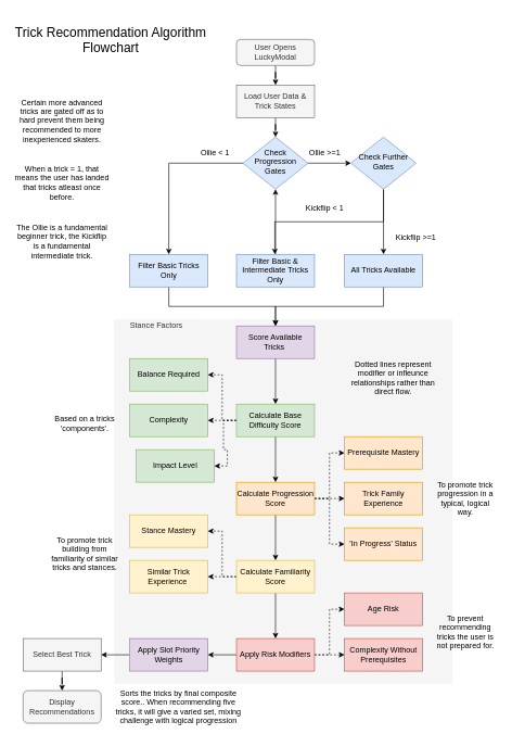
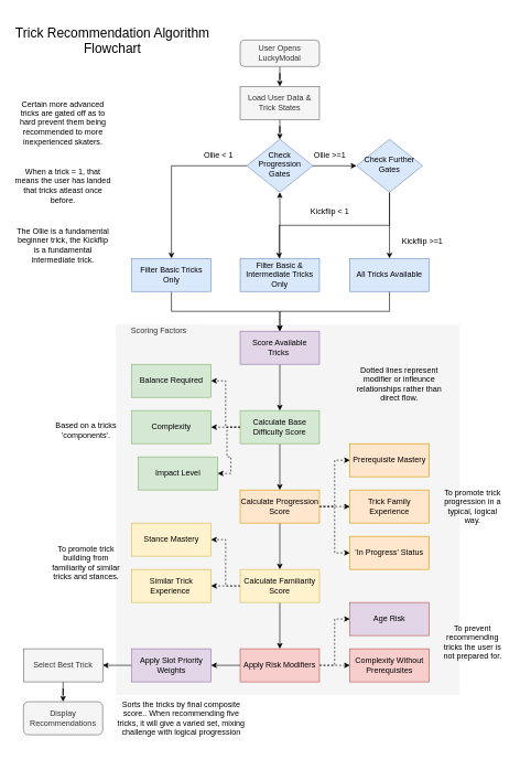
  <mxCell id="0" />
  <mxCell id="1" parent="0" />
  <mxCell id="2" value="" style="rounded=0;whiteSpace=wrap;html=1;strokeColor=none;fillColor=#f5f5f5;fontColor=#333333;" vertex="1" parent="1"><mxGeometry x="175" y="490" width="520" height="560" as="geometry" /></mxCell>
  <mxCell id="3" style="edgeStyle=orthogonalEdgeStyle;rounded=0;orthogonalLoop=1;jettySize=auto;html=1;" edge="1" parent="1" source="4" target="9"><mxGeometry relative="1" as="geometry" /></mxCell>
  <mxCell id="4" value="User Opens LuckyModal" style="rounded=1;whiteSpace=wrap;html=1;fontSize=12;glass=0;strokeWidth=1;shadow=0;fillColor=#f5f5f5;strokeColor=#666666;fontColor=#333333;" parent="1" vertex="1"><mxGeometry x="363" y="60" width="120" height="40" as="geometry" /></mxCell>
  <mxCell id="5" style="edgeStyle=orthogonalEdgeStyle;rounded=0;orthogonalLoop=1;jettySize=auto;html=1;" edge="1" parent="1" source="7" target="12"><mxGeometry relative="1" as="geometry" /></mxCell>
  <mxCell id="6" style="edgeStyle=orthogonalEdgeStyle;rounded=0;orthogonalLoop=1;jettySize=auto;html=1;" edge="1" parent="1" source="7" target="21"><mxGeometry relative="1" as="geometry" /></mxCell>
  <mxCell id="7" value="Check Progression Gates" style="rhombus;whiteSpace=wrap;html=1;shadow=0;fontFamily=Helvetica;fontSize=12;align=center;strokeWidth=1;spacing=6;spacingTop=-4;fillColor=#dae8fc;strokeColor=#6c8ebf;" parent="1" vertex="1"><mxGeometry x="373" y="210" width="100" height="80" as="geometry" /></mxCell>
  <mxCell id="8" style="edgeStyle=orthogonalEdgeStyle;rounded=0;orthogonalLoop=1;jettySize=auto;html=1;" edge="1" parent="1" source="9" target="7"><mxGeometry relative="1" as="geometry" /></mxCell>
  <mxCell id="9" value="Load User Data &amp;amp; Trick States" style="rounded=0;whiteSpace=wrap;html=1;fillColor=#f5f5f5;strokeColor=#666666;fontColor=#333333;" vertex="1" parent="1"><mxGeometry x="363" y="130" width="120" height="50" as="geometry" /></mxCell>
  <mxCell id="10" value="Certain more advanced tricks are gated off as to hard prevent them being recommended to more inexperienced skaters." style="text;align=center;verticalAlign=middle;rounded=0;whiteSpace=wrap;" vertex="1" parent="1"><mxGeometry x="20" y="130" width="150" height="110" as="geometry" /></mxCell>
  <mxCell id="11" style="edgeStyle=orthogonalEdgeStyle;rounded=0;orthogonalLoop=1;jettySize=auto;html=1;" edge="1" parent="1" source="12" target="27"><mxGeometry relative="1" as="geometry"><Array as="points"><mxPoint x="259" y="470" /><mxPoint x="423" y="470" /></Array></mxGeometry></mxCell>
  <mxCell id="12" value="Filter Basic Tricks Only" style="rounded=0;whiteSpace=wrap;html=1;fillColor=#dae8fc;strokeColor=#6c8ebf;" vertex="1" parent="1"><mxGeometry x="199" y="390" width="120" height="50" as="geometry" /></mxCell>
  <mxCell id="13" style="edgeStyle=orthogonalEdgeStyle;rounded=0;orthogonalLoop=1;jettySize=auto;html=1;" edge="1" parent="1" source="14" target="7"><mxGeometry relative="1" as="geometry" /></mxCell>
  <mxCell id="14" value="Filter Basic &amp;amp; Intermediate Tricks Only" style="rounded=0;whiteSpace=wrap;html=1;fillColor=#dae8fc;strokeColor=#6c8ebf;" vertex="1" parent="1"><mxGeometry x="363" y="390" width="120" height="50" as="geometry" /></mxCell>
  <mxCell id="15" style="edgeStyle=orthogonalEdgeStyle;rounded=0;orthogonalLoop=1;jettySize=auto;html=1;" edge="1" parent="1" source="16" target="27"><mxGeometry relative="1" as="geometry"><Array as="points"><mxPoint x="589" y="470" /><mxPoint x="423" y="470" /></Array></mxGeometry></mxCell>
  <mxCell id="16" value="All Tricks Available" style="rounded=0;whiteSpace=wrap;html=1;fillColor=#dae8fc;strokeColor=#6c8ebf;" vertex="1" parent="1"><mxGeometry x="529" y="390" width="120" height="50" as="geometry" /></mxCell>
  <mxCell id="17" value="Ollie &lt; 1" style="text;align=center;verticalAlign=middle;rounded=0;whiteSpace=wrap;" vertex="1" parent="1"><mxGeometry x="298" y="220" width="65" height="30" as="geometry" /></mxCell>
  <mxCell id="18" value="Ollie &gt;=1" style="text;align=center;verticalAlign=middle;rounded=0;whiteSpace=wrap;" vertex="1" parent="1"><mxGeometry x="459" y="220" width="80" height="30" as="geometry" /></mxCell>
  <mxCell id="19" style="edgeStyle=orthogonalEdgeStyle;rounded=0;orthogonalLoop=1;jettySize=auto;html=1;" edge="1" parent="1" source="21" target="16"><mxGeometry relative="1" as="geometry" /></mxCell>
  <mxCell id="20" style="edgeStyle=orthogonalEdgeStyle;rounded=0;orthogonalLoop=1;jettySize=auto;html=1;" edge="1" parent="1" source="21" target="14"><mxGeometry relative="1" as="geometry"><Array as="points"><mxPoint x="589" y="340" /><mxPoint x="422" y="340" /></Array></mxGeometry></mxCell>
  <mxCell id="21" value="Check Further Gates" style="rhombus;whiteSpace=wrap;html=1;shadow=0;fontFamily=Helvetica;fontSize=12;align=center;strokeWidth=1;spacing=6;spacingTop=-4;fillColor=#dae8fc;strokeColor=#6c8ebf;" vertex="1" parent="1"><mxGeometry x="539" y="210" width="100" height="80" as="geometry" /></mxCell>
  <mxCell id="22" value="Kickflip &lt; 1" style="text;align=center;verticalAlign=middle;rounded=0;whiteSpace=wrap;" vertex="1" parent="1"><mxGeometry x="459" y="305" width="80" height="30" as="geometry" /></mxCell>
  <mxCell id="23" value="Kickflip &gt;=1" style="text;align=center;verticalAlign=middle;rounded=0;whiteSpace=wrap;" vertex="1" parent="1"><mxGeometry x="599" y="350" width="80" height="30" as="geometry" /></mxCell>
  <mxCell id="24" value="When a trick = 1, that means the user has landed that tricks atleast once before." style="text;align=center;verticalAlign=middle;rounded=0;whiteSpace=wrap;" vertex="1" parent="1"><mxGeometry x="20" y="240" width="150" height="80" as="geometry" /></mxCell>
  <mxCell id="25" value="The Ollie is a fundamental beginner trick, the Kickflip is a fundamental intermediate trick." style="text;align=center;verticalAlign=middle;rounded=0;whiteSpace=wrap;" vertex="1" parent="1"><mxGeometry x="20" y="330" width="150" height="80" as="geometry" /></mxCell>
  <mxCell id="26" style="edgeStyle=orthogonalEdgeStyle;rounded=0;orthogonalLoop=1;jettySize=auto;html=1;" edge="1" parent="1" source="27" target="32"><mxGeometry relative="1" as="geometry" /></mxCell>
  <mxCell id="27" value="Score Available Tricks&amp;nbsp;" style="rounded=0;whiteSpace=wrap;html=1;fillColor=#e1d5e7;strokeColor=#9673a6;" vertex="1" parent="1"><mxGeometry x="363" y="500" width="120" height="50" as="geometry" /></mxCell>
  <mxCell id="28" style="edgeStyle=orthogonalEdgeStyle;rounded=0;orthogonalLoop=1;jettySize=auto;html=1;" edge="1" parent="1" source="32" target="37"><mxGeometry relative="1" as="geometry" /></mxCell>
  <mxCell id="29" style="edgeStyle=orthogonalEdgeStyle;rounded=0;orthogonalLoop=1;jettySize=auto;html=1;entryX=1;entryY=0.5;entryDx=0;entryDy=0;dashed=1;" edge="1" parent="1" source="32" target="47"><mxGeometry relative="1" as="geometry" /></mxCell>
  <mxCell id="30" style="edgeStyle=orthogonalEdgeStyle;rounded=0;orthogonalLoop=1;jettySize=auto;html=1;entryX=1;entryY=0.5;entryDx=0;entryDy=0;dashed=1;" edge="1" parent="1" source="32" target="46"><mxGeometry relative="1" as="geometry" /></mxCell>
  <mxCell id="31" style="edgeStyle=orthogonalEdgeStyle;rounded=0;orthogonalLoop=1;jettySize=auto;html=1;entryX=1;entryY=0.5;entryDx=0;entryDy=0;dashed=1;" edge="1" parent="1" source="32" target="48"><mxGeometry relative="1" as="geometry" /></mxCell>
  <mxCell id="32" value="Calculate Base Difficulty Score" style="rounded=0;whiteSpace=wrap;html=1;fillColor=#d5e8d4;strokeColor=#82b366;" vertex="1" parent="1"><mxGeometry x="363" y="620" width="120" height="50" as="geometry" /></mxCell>
  <mxCell id="33" style="edgeStyle=orthogonalEdgeStyle;rounded=0;orthogonalLoop=1;jettySize=auto;html=1;" edge="1" parent="1" source="37" target="41"><mxGeometry relative="1" as="geometry" /></mxCell>
  <mxCell id="34" style="edgeStyle=orthogonalEdgeStyle;rounded=0;orthogonalLoop=1;jettySize=auto;html=1;dashed=1;" edge="1" parent="1" source="37" target="50"><mxGeometry relative="1" as="geometry" /></mxCell>
  <mxCell id="35" style="edgeStyle=orthogonalEdgeStyle;rounded=0;orthogonalLoop=1;jettySize=auto;html=1;entryX=0;entryY=0.5;entryDx=0;entryDy=0;dashed=1;" edge="1" parent="1" source="37" target="49"><mxGeometry relative="1" as="geometry" /></mxCell>
  <mxCell id="36" style="edgeStyle=orthogonalEdgeStyle;rounded=0;orthogonalLoop=1;jettySize=auto;html=1;entryX=0;entryY=0.5;entryDx=0;entryDy=0;dashed=1;" edge="1" parent="1" source="37" target="51"><mxGeometry relative="1" as="geometry" /></mxCell>
  <mxCell id="37" value="Calculate Progression Score" style="rounded=0;whiteSpace=wrap;html=1;fillColor=#ffe6cc;strokeColor=#d79b00;" vertex="1" parent="1"><mxGeometry x="363" y="740" width="120" height="50" as="geometry" /></mxCell>
  <mxCell id="38" style="edgeStyle=orthogonalEdgeStyle;rounded=0;orthogonalLoop=1;jettySize=auto;html=1;" edge="1" parent="1" source="41" target="45"><mxGeometry relative="1" as="geometry" /></mxCell>
  <mxCell id="39" style="edgeStyle=orthogonalEdgeStyle;rounded=0;orthogonalLoop=1;jettySize=auto;html=1;dashed=1;" edge="1" parent="1" source="41" target="52"><mxGeometry relative="1" as="geometry" /></mxCell>
  <mxCell id="40" style="edgeStyle=orthogonalEdgeStyle;rounded=0;orthogonalLoop=1;jettySize=auto;html=1;entryX=1;entryY=0.5;entryDx=0;entryDy=0;dashed=1;" edge="1" parent="1" source="41" target="53"><mxGeometry relative="1" as="geometry" /></mxCell>
  <mxCell id="41" value="Calculate Familiarity Score" style="rounded=0;whiteSpace=wrap;html=1;fillColor=#fff2cc;strokeColor=#d6b656;" vertex="1" parent="1"><mxGeometry x="363" y="860" width="120" height="50" as="geometry" /></mxCell>
  <mxCell id="42" style="edgeStyle=orthogonalEdgeStyle;rounded=0;orthogonalLoop=1;jettySize=auto;html=1;" edge="1" parent="1" source="45" target="57"><mxGeometry relative="1" as="geometry" /></mxCell>
  <mxCell id="43" style="edgeStyle=orthogonalEdgeStyle;rounded=0;orthogonalLoop=1;jettySize=auto;html=1;entryX=0;entryY=0.5;entryDx=0;entryDy=0;dashed=1;" edge="1" parent="1" source="45" target="54"><mxGeometry relative="1" as="geometry" /></mxCell>
  <mxCell id="44" style="edgeStyle=orthogonalEdgeStyle;rounded=0;orthogonalLoop=1;jettySize=auto;html=1;dashed=1;" edge="1" parent="1" source="45" target="55"><mxGeometry relative="1" as="geometry" /></mxCell>
  <mxCell id="45" value="Apply Risk Modifiers" style="rounded=0;whiteSpace=wrap;html=1;fillColor=#f8cecc;strokeColor=#b85450;" vertex="1" parent="1"><mxGeometry x="363" y="980" width="120" height="50" as="geometry" /></mxCell>
  <mxCell id="46" value="Complexity" style="rounded=0;whiteSpace=wrap;html=1;fillColor=#d5e8d4;strokeColor=#82b366;" vertex="1" parent="1"><mxGeometry x="199" y="620" width="120" height="50" as="geometry" /></mxCell>
  <mxCell id="47" value="Balance Required" style="rounded=0;whiteSpace=wrap;html=1;fillColor=#d5e8d4;strokeColor=#82b366;" vertex="1" parent="1"><mxGeometry x="199" y="550" width="120" height="50" as="geometry" /></mxCell>
  <mxCell id="48" value="Impact Level" style="rounded=0;whiteSpace=wrap;html=1;fillColor=#d5e8d4;strokeColor=#82b366;" vertex="1" parent="1"><mxGeometry x="209" y="690" width="120" height="50" as="geometry" /></mxCell>
  <mxCell id="49" value="Prerequisite Mastery" style="rounded=0;whiteSpace=wrap;html=1;fillColor=#ffe6cc;strokeColor=#d79b00;" vertex="1" parent="1"><mxGeometry x="529" y="670" width="120" height="50" as="geometry" /></mxCell>
  <mxCell id="50" value="Trick Family Experience" style="rounded=0;whiteSpace=wrap;html=1;fillColor=#ffe6cc;strokeColor=#d79b00;" vertex="1" parent="1"><mxGeometry x="529" y="740" width="120" height="50" as="geometry" /></mxCell>
  <mxCell id="51" value="'In Progress' Status" style="rounded=0;whiteSpace=wrap;html=1;fillColor=#ffe6cc;strokeColor=#d79b00;" vertex="1" parent="1"><mxGeometry x="529" y="810" width="120" height="50" as="geometry" /></mxCell>
  <mxCell id="52" value="Similar Trick Experience&amp;nbsp;" style="rounded=0;whiteSpace=wrap;html=1;fillColor=#fff2cc;strokeColor=#d6b656;" vertex="1" parent="1"><mxGeometry x="199" y="860" width="120" height="50" as="geometry" /></mxCell>
  <mxCell id="53" value="Stance Mastery" style="rounded=0;whiteSpace=wrap;html=1;fillColor=#fff2cc;strokeColor=#d6b656;" vertex="1" parent="1"><mxGeometry x="199" y="790" width="120" height="50" as="geometry" /></mxCell>
- <mxCell id="54" value="Age Risk" style="rounded=0;whiteSpace=wrap;html=1;fillColor=#f8cecc;strokeColor=#b85450;" vertex="1" parent="1"><mxGeometry x="529" y="910" width="120" height="50" as="geometry" /></mxCell>
+ <mxCell id="54" value="Age Risk" style="rounded=0;whiteSpace=wrap;html=1;fillColor=#e1d5e7;strokeColor=#b85450;" vertex="1" parent="1"><mxGeometry x="529" y="910" width="120" height="50" as="geometry" /></mxCell>
  <mxCell id="55" value="Complexity Without Prerequisites" style="rounded=0;whiteSpace=wrap;html=1;fillColor=#f8cecc;strokeColor=#b85450;" vertex="1" parent="1"><mxGeometry x="529" y="980" width="120" height="50" as="geometry" /></mxCell>
  <mxCell id="56" style="edgeStyle=orthogonalEdgeStyle;rounded=0;orthogonalLoop=1;jettySize=auto;html=1;" edge="1" parent="1" source="57" target="59"><mxGeometry relative="1" as="geometry" /></mxCell>
  <mxCell id="57" value="Apply Slot Priority Weights" style="rounded=0;whiteSpace=wrap;html=1;fillColor=#e1d5e7;strokeColor=#9673a6;" vertex="1" parent="1"><mxGeometry x="199" y="980" width="120" height="50" as="geometry" /></mxCell>
  <mxCell id="58" style="edgeStyle=orthogonalEdgeStyle;rounded=0;orthogonalLoop=1;jettySize=auto;html=1;" edge="1" parent="1" source="59" target="60"><mxGeometry relative="1" as="geometry" /></mxCell>
  <mxCell id="59" value="Select Best Trick" style="rounded=0;whiteSpace=wrap;html=1;fillColor=#f5f5f5;fontColor=#333333;strokeColor=#666666;" vertex="1" parent="1"><mxGeometry x="35" y="980" width="120" height="50" as="geometry" /></mxCell>
  <mxCell id="60" value="Display Recommendations" style="rounded=1;whiteSpace=wrap;html=1;fillColor=#f5f5f5;fontColor=#333333;strokeColor=#666666;" vertex="1" parent="1"><mxGeometry x="35" y="1060" width="120" height="50" as="geometry" /></mxCell>
  <mxCell id="61" value="Dotted lines represent modifier or infleunce relationships rather than direct flow." style="text;align=center;verticalAlign=middle;rounded=0;whiteSpace=wrap;" vertex="1" parent="1"><mxGeometry x="529" y="540" width="150" height="80" as="geometry" /></mxCell>
  <mxCell id="62" value="To promote trick building from familiarity of similar tricks and stances." style="text;align=center;verticalAlign=middle;rounded=0;whiteSpace=wrap;" vertex="1" parent="1"><mxGeometry x="75" y="810" width="110" height="80" as="geometry" /></mxCell>
  <mxCell id="63" value="To promote trick progression in a typical, logical way." style="text;align=center;verticalAlign=middle;rounded=0;whiteSpace=wrap;" vertex="1" parent="1"><mxGeometry x="665" y="725" width="100" height="80" as="geometry" /></mxCell>
  <mxCell id="64" value="To prevent recommending tricks the user is not prepared for." style="text;align=center;verticalAlign=middle;rounded=0;whiteSpace=wrap;" vertex="1" parent="1"><mxGeometry x="665" y="930" width="100" height="80" as="geometry" /></mxCell>
  <mxCell id="65" value="Based on a tricks 'components'." style="text;align=center;verticalAlign=middle;rounded=0;whiteSpace=wrap;" vertex="1" parent="1"><mxGeometry x="75" y="610" width="110" height="80" as="geometry" /></mxCell>
  <mxCell id="66" value="Sorts the tricks by final composite score.. When recommending five tricks, it will give a varied set, mixing challenge with logical progression" style="text;align=center;verticalAlign=middle;rounded=0;whiteSpace=wrap;" vertex="1" parent="1"><mxGeometry x="175" y="1045" width="198" height="80" as="geometry" /></mxCell>
  <mxCell id="67" value="Trick Recommendation Algorithm Flowchart" style="text;align=center;verticalAlign=middle;rounded=0;whiteSpace=wrap;fontSize=20;" vertex="1" parent="1"><mxGeometry x="20" y="20" width="300" height="80" as="geometry" /></mxCell>
- <mxCell id="68" value="Stance Factors" style="text;align=center;verticalAlign=middle;rounded=0;whiteSpace=wrap;fillColor=#f5f5f5;fontColor=#333333;strokeColor=none;" vertex="1" parent="1"><mxGeometry x="175" y="490" width="130" height="20" as="geometry" /></mxCell>
+ <mxCell id="68" value="Scoring Factors" style="text;align=center;verticalAlign=middle;rounded=0;whiteSpace=wrap;fillColor=#f5f5f5;fontColor=#333333;strokeColor=none;" vertex="1" parent="1"><mxGeometry x="175" y="490" width="130" height="20" as="geometry" /></mxCell>
